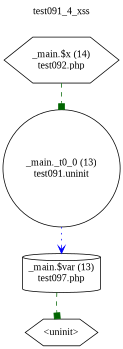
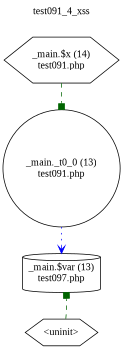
  digraph {
    fontname="Liberation Serif"
    label=test091_4_xss
    labelloc=t
    node [fontname="Liberation Serif" shape=hexagon]
    edge [arrowhead=box color=darkgreen fontname="Liberation Serif" style=dashed]
-   n1 [label="_main.$x (14)\ntest092.php"]
-   n2 [label="_main._t0_0 (13)\ntest091.uninit" shape=circle]
+   n1 [label="_main.$x (14)\ntest091.php"]
+   n2 [label="_main._t0_0 (13)\ntest091.php" shape=circle]
    n3 [label="_main.$var (13)\ntest097.php" shape=cylinder]
    n4 [label="<uninit>"]
    n1 -> n2
    n2 -> n3 [arrowhead=vee color=blue style=dotted]
-   n3 -> n4
+   n4 -> n3
  }
